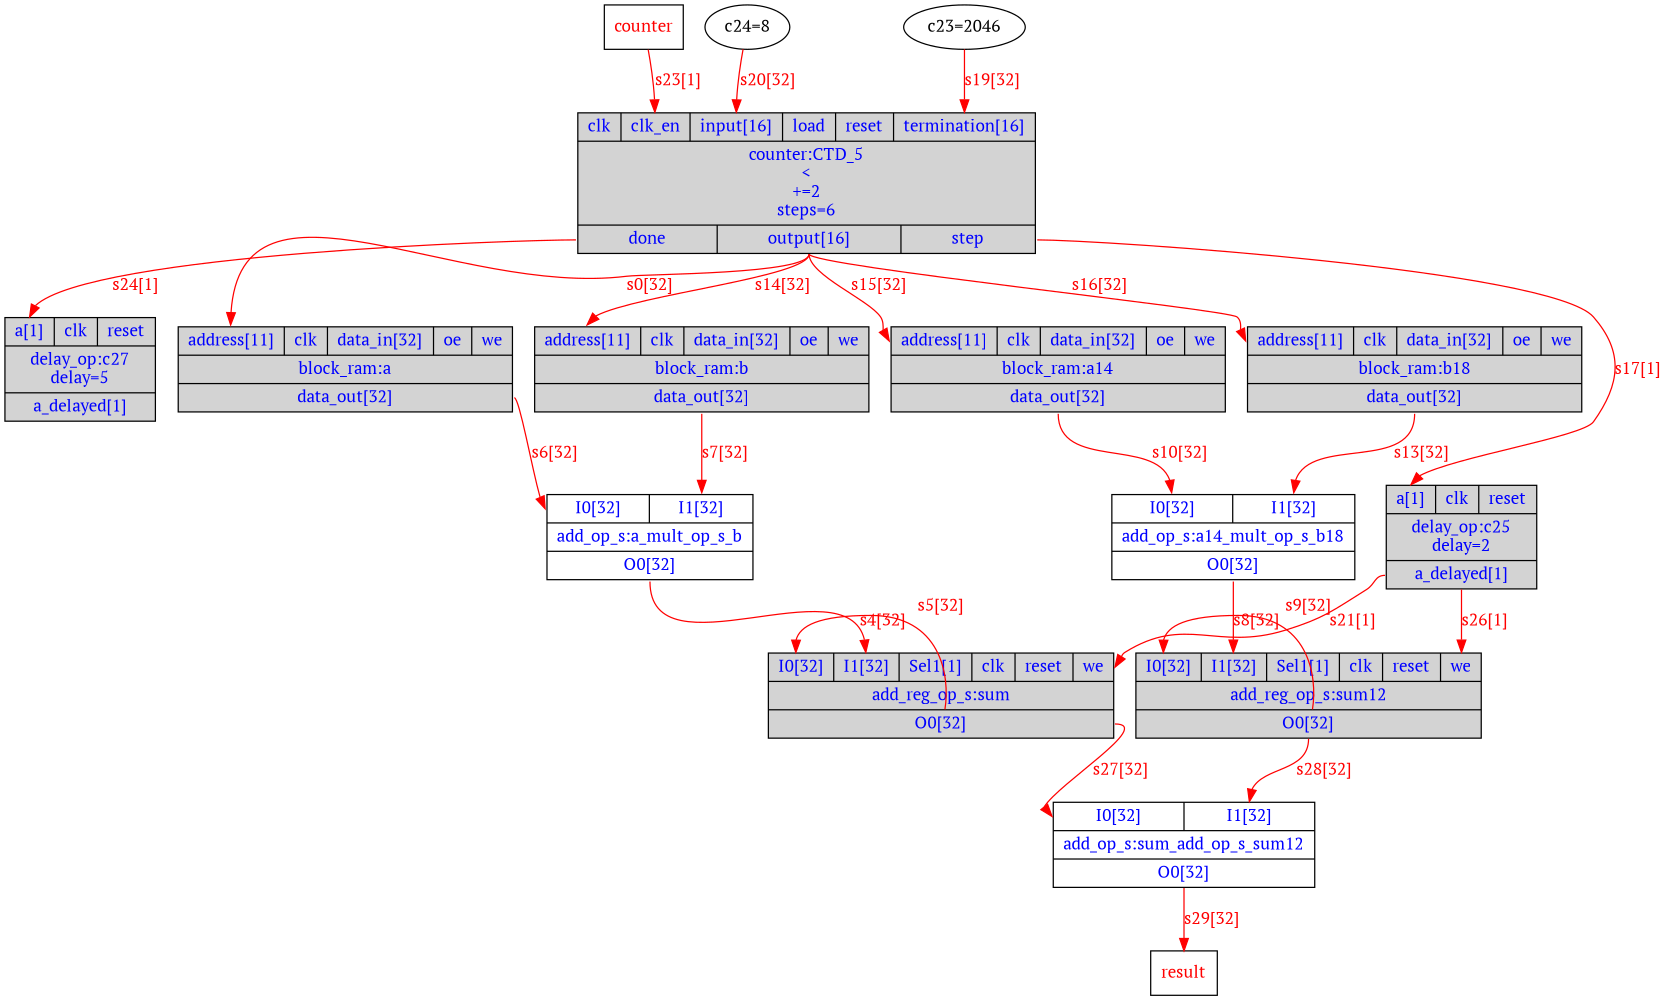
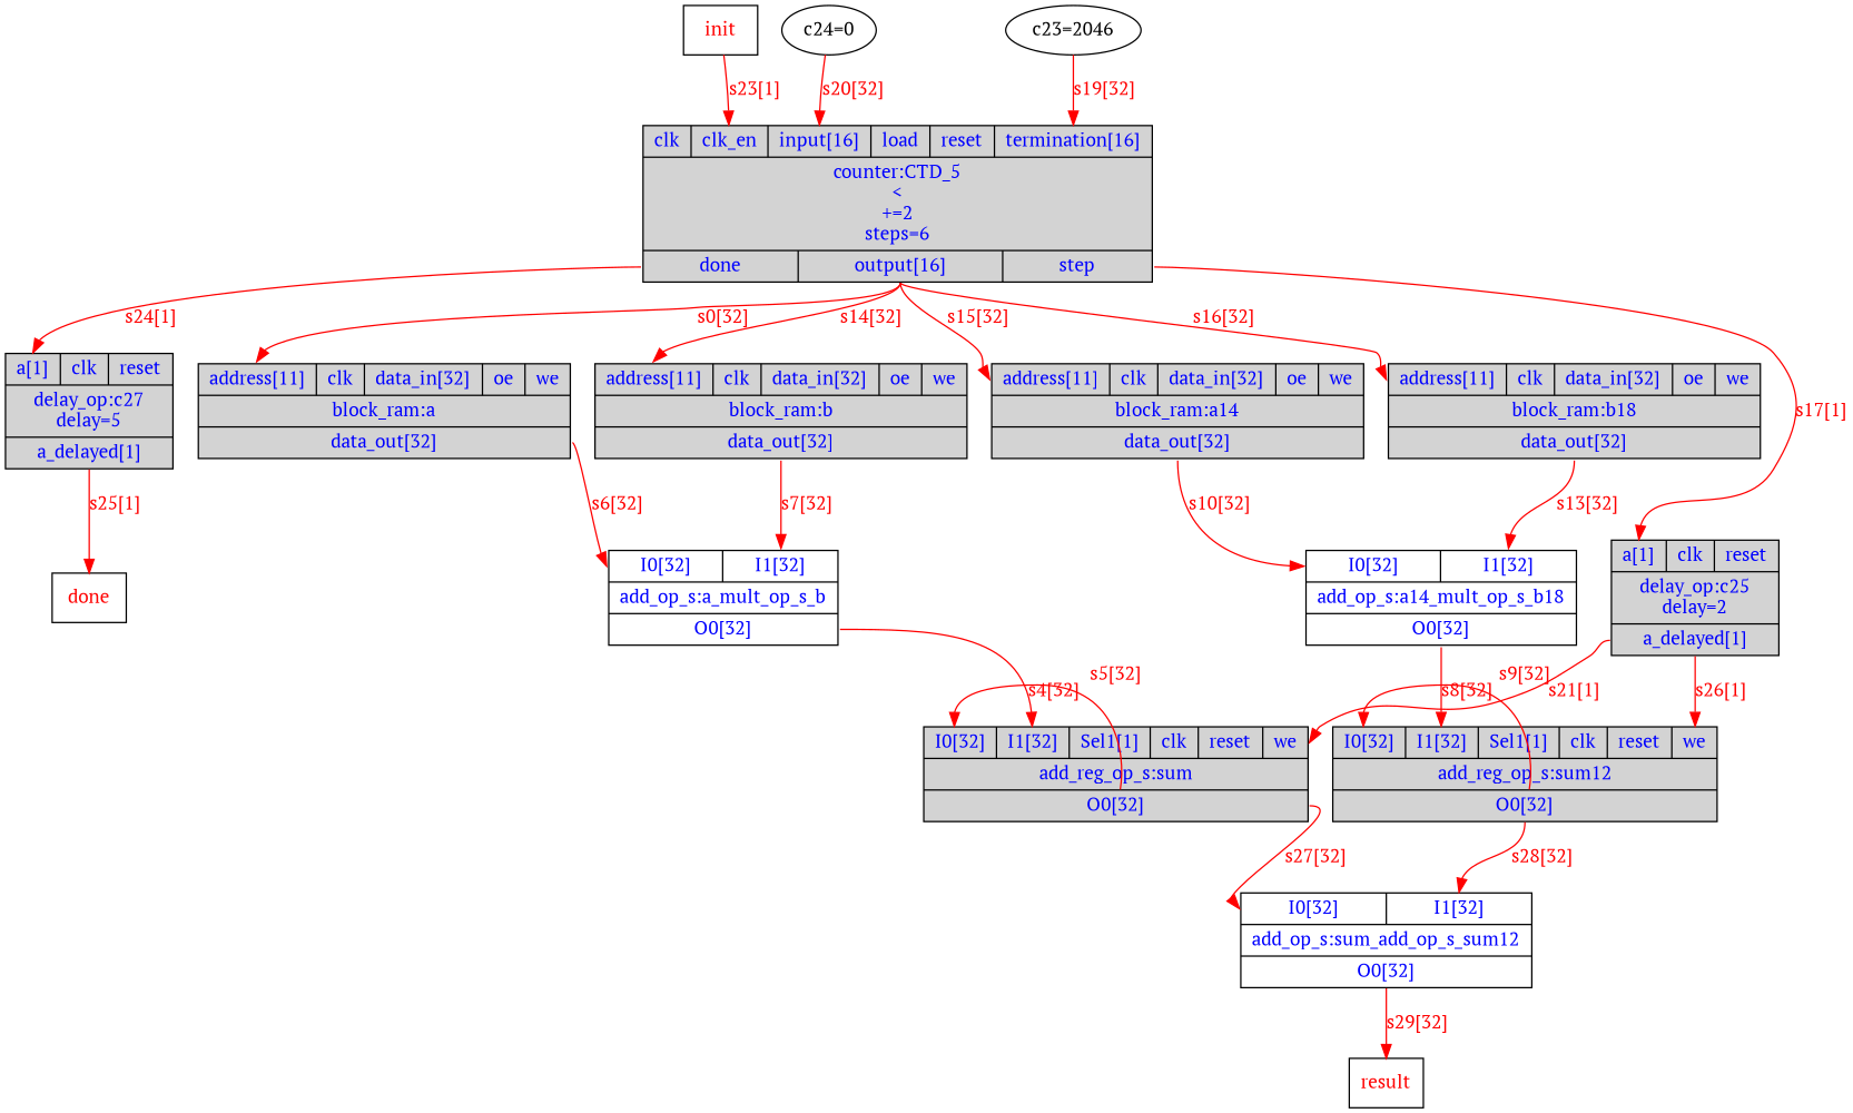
  digraph {
    fontname="PT Serif"
    node [fillcolor=lightgray fontcolor=blue fontname="PT Serif" shape=record style=filled]
    edge [color=red fontcolor=red fontname="PT Serif" headport=I0 tailport=O0]
    n1 [label="{{<clk>clk|<clk_en>clk_en|<input>input[16]|<load>load|<reset>reset|<termination>termination[16]}|counter:CTD_5\n\<\n+=2\nsteps=6|{<done>done|<output>output[16]|<step>step}}"]
    n2 [label="{{<address>address[11]|<clk>clk|<data_in>data_in[32]|<oe>oe|<we>we}|block_ram:a|{<data_out>data_out[32]}}"]
    n3 [label="{{<address>address[11]|<clk>clk|<data_in>data_in[32]|<oe>oe|<we>we}|block_ram:b|{<data_out>data_out[32]}}"]
    n4 [label="{{<address>address[11]|<clk>clk|<data_in>data_in[32]|<oe>oe|<we>we}|block_ram:a14|{<data_out>data_out[32]}}"]
    n5 [label="{{<address>address[11]|<clk>clk|<data_in>data_in[32]|<oe>oe|<we>we}|block_ram:b18|{<data_out>data_out[32]}}"]
    n6 [label="{{<a>a[1]|<clk>clk|<reset>reset}|delay_op:c25\ndelay=2|{<a_delayed>a_delayed[1]}}"]
    n7 [label="{{<a>a[1]|<clk>clk|<reset>reset}|delay_op:c27\ndelay=5|{<a_delayed>a_delayed[1]}}"]
    n8 [label="{{<I0>I0[32]|<I1>I1[32]}|add_op_s:a_mult_op_s_b|{<O0>O0[32]}}" fillcolor="" style=""]
    n9 [label="{{<I0>I0[32]|<I1>I1[32]}|add_op_s:a14_mult_op_s_b18|{<O0>O0[32]}}" fillcolor="" style=""]
    n10 [label="{{<I0>I0[32]|<I1>I1[32]|<Sel1>Sel1[1]|<clk>clk|<reset>reset|<we>we}|add_reg_op_s:sum|{<O0>O0[32]}}"]
    n11 [label="{{<I0>I0[32]|<I1>I1[32]|<Sel1>Sel1[1]|<clk>clk|<reset>reset|<we>we}|add_reg_op_s:sum12|{<O0>O0[32]}}"]
+   n12 [fontcolor=red label=done shape=msquare fillcolor="" style=""]
    n13 [label="{{<I0>I0[32]|<I1>I1[32]}|add_op_s:sum_add_op_s_sum12|{<O0>O0[32]}}" fillcolor="" style=""]
    n14 [fontcolor=red label=result shape=msquare fillcolor="" style=""]
-   n15 [fontcolor=red label=counter shape=msquare fillcolor="" style=""]
+   n15 [fontcolor=red label=init shape=msquare fillcolor="" style=""]
    n16 [fontcolor=b label="c23=2046" fillcolor="" shape="" style=""]
-   n17 [fontcolor=b label="c24=8" fillcolor="" shape="" style=""]
+   n17 [fontcolor=b label="c24=0" fillcolor="" shape="" style=""]
    n1 -> n2 [headport=address label="s0[32]" tailport=output]
    n1 -> n3 [headport=address label="s14[32]" tailport=output]
    n1 -> n4 [headport=address label="s15[32]" tailport=output]
    n1 -> n5 [headport=address label="s16[32]" tailport=output]
    n1 -> n6 [headport=a label="s17[1]" tailport=step]
    n1 -> n7 [headport=a label="s24[1]" tailport=done]
    n2 -> n8 [label="s6[32]" tailport=data_out]
    n3 -> n8 [headport=I1 label="s7[32]" tailport=data_out]
    n4 -> n9 [label="s10[32]" tailport=data_out]
    n5 -> n9 [headport=I1 label="s13[32]" tailport=data_out]
    n6 -> n10 [headport=we label="s21[1]" tailport=a_delayed]
    n6 -> n11 [headport=we label="s26[1]" tailport=a_delayed]
+   n7 -> n12 [headport=in label="s25[1]" tailport=a_delayed]
    n8 -> n10 [headport=I1 label="s4[32]"]
    n9 -> n11 [headport=I1 label="s8[32]"]
    n10 -> n10 [label="s5[32]"]
    n10 -> n13 [label="s27[32]"]
    n11 -> n11 [label="s9[32]"]
    n11 -> n13 [headport=I1 label="s28[32]"]
    n13 -> n14 [headport=in label="s29[32]"]
    n15 -> n1 [headport=clk_en label="s23[1]" tailport=out]
    n16 -> n1 [headport=termination label="s19[32]" tailport=out]
    n17 -> n1 [headport=input label="s20[32]" tailport=out]
  }
